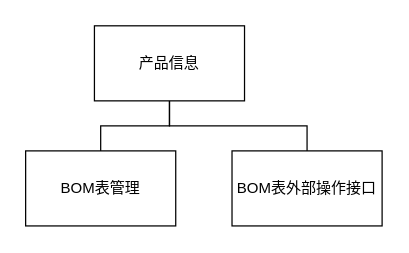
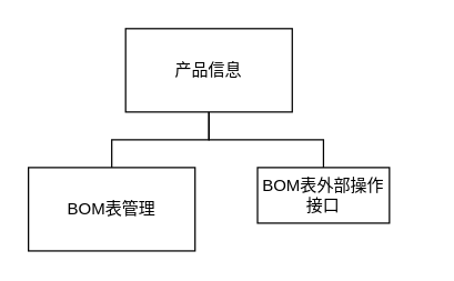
  <mxCell id="0" />
  <mxCell id="1" parent="0" />
  <mxCell id="2" style="edgeStyle=orthogonalEdgeStyle;rounded=0;orthogonalLoop=1;jettySize=auto;html=1;exitX=0.5;exitY=1;exitDx=0;exitDy=0;endArrow=none;endFill=0;" parent="1" source="4" target="5" edge="1"><mxGeometry relative="1" as="geometry" /></mxCell>
  <mxCell id="3" style="edgeStyle=orthogonalEdgeStyle;rounded=0;orthogonalLoop=1;jettySize=auto;html=1;exitX=0.5;exitY=1;exitDx=0;exitDy=0;entryX=0.5;entryY=0;entryDx=0;entryDy=0;endArrow=none;endFill=0;" parent="1" source="4" target="6" edge="1"><mxGeometry relative="1" as="geometry" /></mxCell>
- <mxCell id="4" value="产品信息" style="rounded=0;whiteSpace=wrap;html=1;" parent="1" vertex="1"><mxGeometry x="75" y="20" width="120" height="60" as="geometry" /></mxCell>
+ <mxCell id="4" value="产品信息" style="rounded=0;whiteSpace=wrap;html=1;" parent="1" vertex="1"><mxGeometry x="90" y="20" width="120" height="60" as="geometry" /></mxCell>
  <mxCell id="5" value="BOM表管理" style="rounded=0;whiteSpace=wrap;html=1;" parent="1" vertex="1"><mxGeometry x="20" y="120" width="120" height="60" as="geometry" /></mxCell>
- <mxCell id="6" value="BOM表外部操作接口" style="rounded=0;whiteSpace=wrap;html=1;" parent="1" vertex="1"><mxGeometry x="185" y="120" width="120" height="60" as="geometry" /></mxCell>
+ <mxCell id="6" value="BOM表外部操作接口" style="rounded=0;whiteSpace=wrap;html=1;" parent="1" vertex="1"><mxGeometry x="185" y="120" width="95" height="40" as="geometry" /></mxCell>
